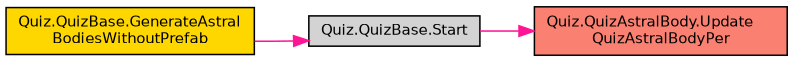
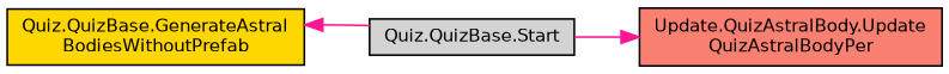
  digraph {
    rankdir=RL
    node [color=black fontname=Helvetica fontsize=10 shape=record style=filled]
    edge [color=deeppink dir=back fontname=Helvetica fontsize=10 labelfontname=Helvetica labelfontsize=10 style=solid]
-   n1 [fillcolor=salmon fontcolor=black height=0.2 label="Quiz.QuizAstralBody.Update\lQuizAstralBodyPer" width=0.4]
+   n1 [fillcolor=salmon fontcolor=black height=0.2 label="Update.QuizAstralBody.Update\lQuizAstralBodyPer" width=0.4]
    n2 [fillcolor=lightgrey height=0.2 label="Quiz.QuizBase.Start" width=0.4]
    n3 [fillcolor=gold height=0.2 label="Quiz.QuizBase.GenerateAstral\lBodiesWithoutPrefab" width=0.4]
    n1 -> n2
-   n2 -> n3
+   n3 -> n2
  }
